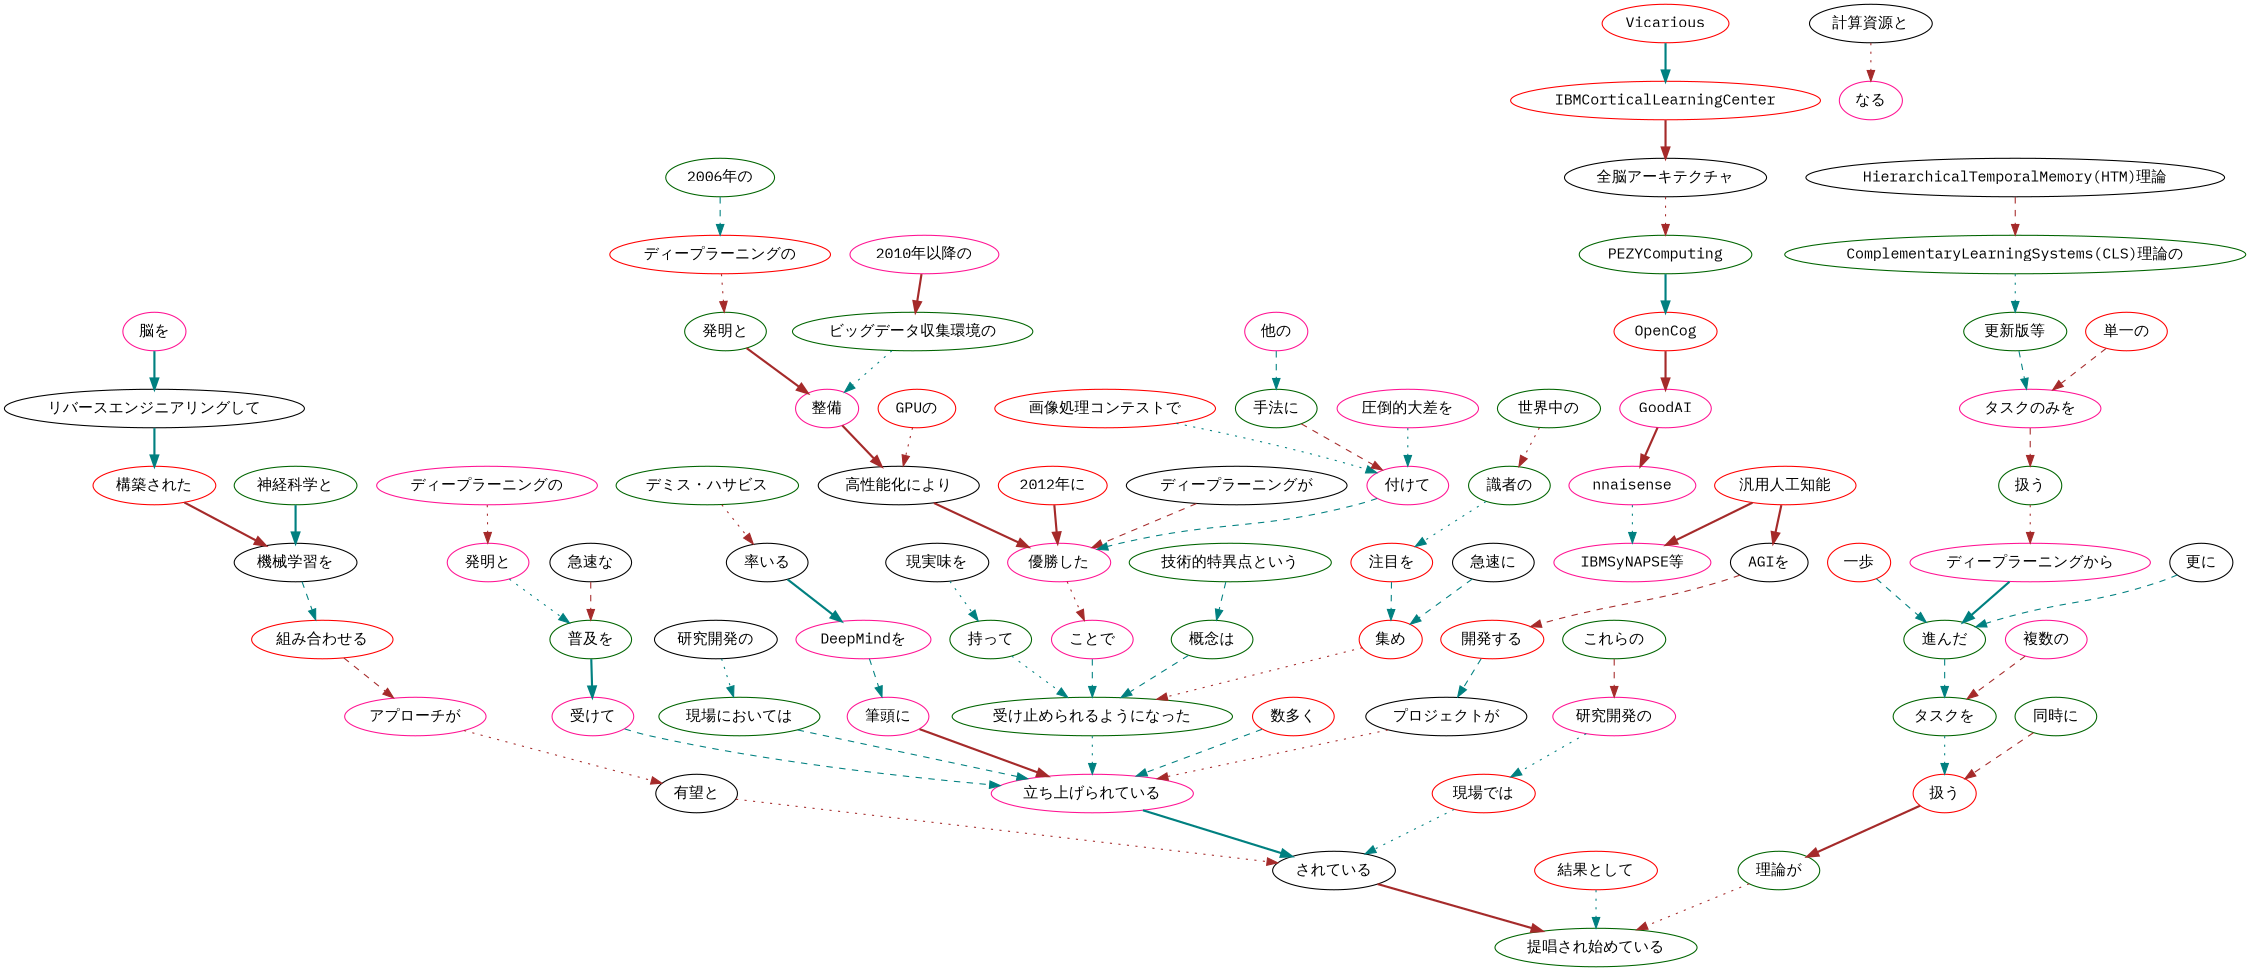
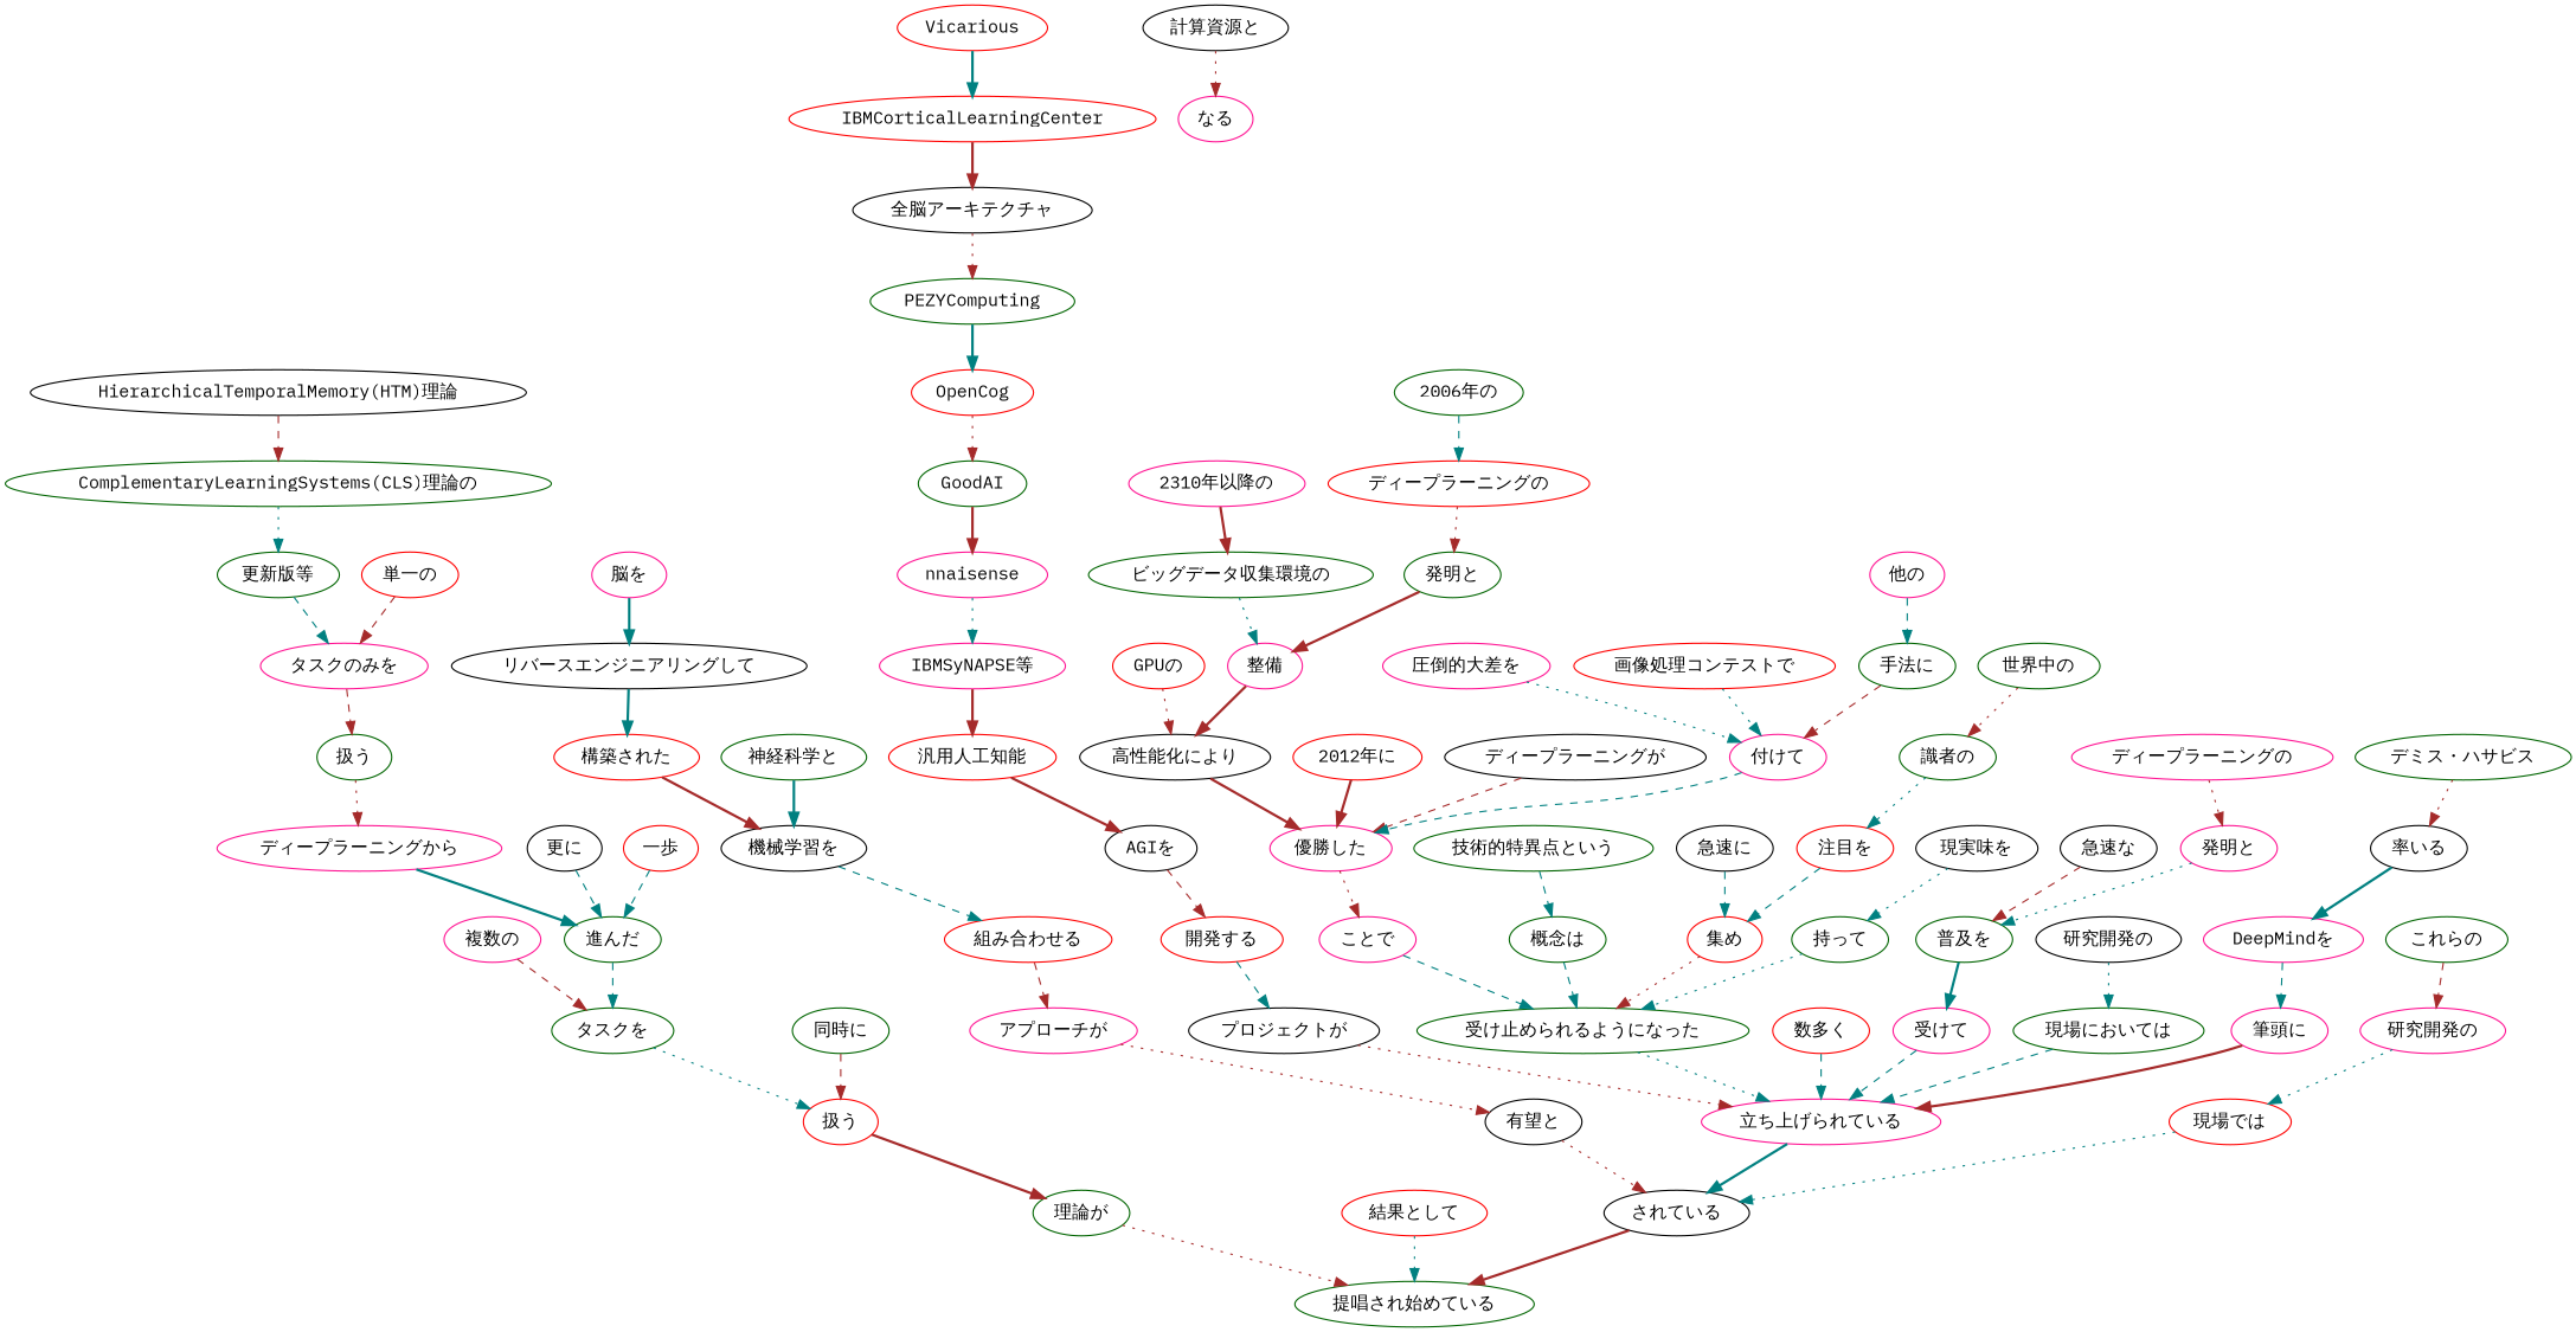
  digraph {
    fontname="IBM Plex Mono"
    node [color=darkgreen fontname="IBM Plex Mono"]
    edge [color=teal fontname="IBM Plex Mono" style=dotted]
    n1 [label="2006年の"]
    n2 [color=red label="ディープラーニングの"]
    n3 [label="発明と"]
    n4 [color=deeppink label="整備"]
    n5 [color=black label="高性能化により"]
    n6 [color=deeppink label="優勝した"]
-   n7 [color=deeppink label="2010年以降の"]
+   n7 [color=deeppink label="2310年以降の"]
    n8 [label="ビッグデータ収集環境の"]
    n9 [color=deeppink label="ことで"]
    n10 [color=black label="計算資源と"]
    n11 [color=deeppink label="なる"]
    n12 [color=red label="GPUの"]
    n13 [label="受け止められるようになった"]
    n14 [color=red label="2012年に"]
    n15 [color=black label="ディープラーニングが"]
    n16 [color=red label="画像処理コンテストで"]
    n17 [color=deeppink label="付けて"]
    n18 [color=deeppink label="他の"]
    n19 [label="手法に"]
    n20 [color=deeppink label="圧倒的大差を"]
    n21 [color=deeppink label="立ち上げられている"]
    n22 [color=black label="されている"]
    n23 [label="技術的特異点という"]
    n24 [label="概念は"]
    n25 [color=black label="急速に"]
    n26 [color=red label="集め"]
    n27 [label="世界中の"]
    n28 [label="識者の"]
    n29 [color=red label="注目を"]
    n30 [color=black label="現実味を"]
    n31 [label="持って"]
    n32 [label="提唱され始めている"]
    n33 [color=deeppink label="ディープラーニングの"]
    n34 [color=deeppink label="発明と"]
    n35 [label="普及を"]
    n36 [color=deeppink label="受けて"]
    n37 [color=black label="急速な"]
    n38 [color=black label="研究開発の"]
    n39 [label="現場においては"]
    n40 [label="デミス・ハサビス"]
    n41 [color=black label="率いる"]
    n42 [color=deeppink label="DeepMindを"]
    n43 [color=deeppink label="筆頭に"]
    n44 [color=red label=Vicarious]
    n45 [color=red label=IBMCorticalLearningCenter]
    n46 [color=black label="全脳アーキテクチャ"]
    n47 [label=PEZYComputing]
    n48 [color=red label=OpenCog]
-   n49 [color=deeppink label=GoodAI]
+   n49 [label=GoodAI]
    n50 [color=deeppink label=nnaisense]
    n51 [color=deeppink label="IBMSyNAPSE等"]
    n52 [color=red label="汎用人工知能"]
    n53 [color=black label="AGIを"]
    n54 [color=red label="開発する"]
    n55 [color=black label="プロジェクトが"]
    n56 [color=red label="数多く"]
    n57 [label="これらの"]
    n58 [color=deeppink label="研究開発の"]
    n59 [color=red label="現場では"]
    n60 [color=deeppink label="脳を"]
    n61 [color=black label="リバースエンジニアリングして"]
    n62 [color=red label="構築された"]
    n63 [color=black label="機械学習を"]
    n64 [color=red label="組み合わせる"]
    n65 [color=deeppink label="アプローチが"]
    n66 [label="神経科学と"]
    n67 [color=black label="有望と"]
    n68 [color=red label="結果として"]
    n69 [color=black label="HierarchicalTemporalMemory(HTM)理論"]
    n70 [label="ComplementaryLearningSystems(CLS)理論の"]
    n71 [label="更新版等"]
    n72 [color=deeppink label="タスクのみを"]
    n73 [label="扱う"]
    n74 [color=deeppink label="ディープラーニングから"]
    n75 [color=red label="単一の"]
    n76 [label="進んだ"]
    n77 [label="タスクを"]
    n78 [color=red label="扱う"]
    n79 [color=black label="更に"]
    n80 [color=red label="一歩"]
    n81 [label="理論が"]
    n82 [color=deeppink label="複数の"]
    n83 [label="同時に"]
    n1 -> n2 [style=dashed]
    n2 -> n3 [color=brown]
    n3 -> n4 [color=brown style=bold]
    n4 -> n5 [color=brown style=bold]
    n5 -> n6 [color=brown style=bold]
    n6 -> n9 [color=brown]
    n7 -> n8 [color=brown style=bold]
    n8 -> n4
    n9 -> n13 [style=dashed]
    n10 -> n11 [color=brown]
    n12 -> n5 [color=brown]
    n13 -> n21
    n14 -> n6 [color=brown style=bold]
    n15 -> n6 [color=brown style=dashed]
    n16 -> n17
    n17 -> n6 [style=dashed]
    n18 -> n19 [style=dashed]
    n19 -> n17 [color=brown style=dashed]
    n20 -> n17
    n21 -> n22 [style=bold]
    n22 -> n32 [color=brown style=bold]
    n23 -> n24 [style=dashed]
    n24 -> n13 [style=dashed]
    n25 -> n26 [style=dashed]
    n26 -> n13 [color=brown]
    n27 -> n28 [color=brown]
    n28 -> n29
    n29 -> n26 [style=dashed]
    n30 -> n31
    n31 -> n13
    n33 -> n34 [color=brown]
    n34 -> n35
    n35 -> n36 [style=bold]
    n36 -> n21 [style=dashed]
    n37 -> n35 [color=brown style=dashed]
    n38 -> n39
    n39 -> n21 [style=dashed]
    n40 -> n41 [color=brown]
    n41 -> n42 [style=bold]
    n42 -> n43 [style=dashed]
    n43 -> n21 [color=brown style=bold]
    n44 -> n45 [style=bold]
    n45 -> n46 [color=brown style=bold]
    n46 -> n47 [color=brown]
    n47 -> n48 [style=bold]
-   n48 -> n49 [color=brown style=bold]
+   n48 -> n49 [color=brown]
    n49 -> n50 [color=brown style=bold]
    n50 -> n51
-   n52 -> n51 [color=brown style=bold]
+   n51 -> n52 [color=brown style=bold]
    n52 -> n53 [color=brown style=bold]
    n53 -> n54 [color=brown style=dashed]
    n54 -> n55 [style=dashed]
    n55 -> n21 [color=brown]
    n56 -> n21 [style=dashed]
    n57 -> n58 [color=brown style=dashed]
    n58 -> n59
    n59 -> n22
    n60 -> n61 [style=bold]
    n61 -> n62 [style=bold]
    n62 -> n63 [color=brown style=bold]
    n63 -> n64 [style=dashed]
    n64 -> n65 [color=brown style=dashed]
    n65 -> n67 [color=brown]
    n66 -> n63 [style=bold]
    n67 -> n22 [color=brown]
    n68 -> n32
    n69 -> n70 [color=brown style=dashed]
    n70 -> n71
    n71 -> n72 [style=dashed]
    n72 -> n73 [color=brown style=dashed]
    n73 -> n74 [color=brown]
    n74 -> n76 [style=bold]
    n75 -> n72 [color=brown style=dashed]
    n76 -> n77 [style=dashed]
    n77 -> n78
    n78 -> n81 [color=brown style=bold]
    n79 -> n76 [style=dashed]
    n80 -> n76 [style=dashed]
    n81 -> n32 [color=brown]
    n82 -> n77 [color=brown style=dashed]
    n83 -> n78 [color=brown style=dashed]
  }
